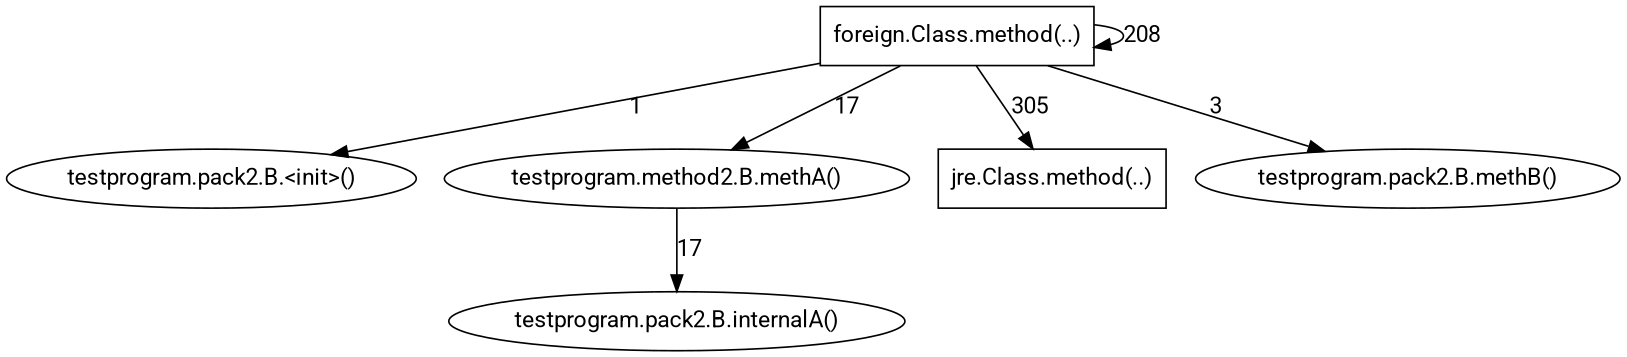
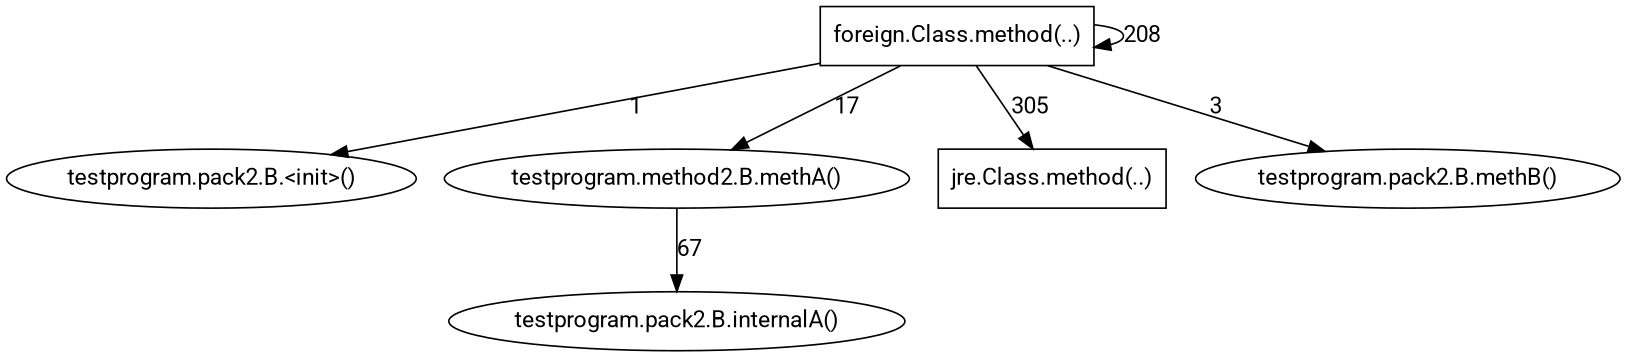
  digraph {
    fontname=Roboto
    node [fontname=Roboto]
    edge [fontname=Roboto]
    n1 [label="testprogram.pack2.B.<init>()"]
    n2 [label="foreign.Class.method(..)" shape=box]
    n3 [label="testprogram.method2.B.methA()"]
    n4 [label="jre.Class.method(..)" shape=box]
    n5 [label="testprogram.pack2.B.methB()"]
    n6 [label="testprogram.pack2.B.internalA()"]
    n2 -> n1 [label=1]
    n2 -> n2 [label=208]
    n2 -> n3 [label=17]
    n2 -> n4 [label=305]
    n2 -> n5 [label=3]
-   n3 -> n6 [label=17]
+   n3 -> n6 [label=67]
  }
